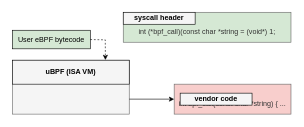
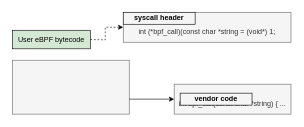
  <mxCell id="0" />
  <mxCell id="1" parent="0" />
  <mxCell id="2" value="" style="rounded=0;whiteSpace=wrap;html=1;strokeColor=#666666;fontColor=#333333;fillColor=#F5F5F5;" parent="1" vertex="1"><mxGeometry x="20" y="100" width="195" height="90" as="geometry" /></mxCell>
- <mxCell id="3" value="uBPF (ISA VM)" style="text;html=1;align=center;verticalAlign=middle;whiteSpace=wrap;rounded=0;strokeColor=#000000;fillColor=#F5F5F5;fontStyle=1;" parent="1" vertex="1"><mxGeometry x="20" y="100" width="195" height="40" as="geometry" /></mxCell>
  <mxCell id="4" value="User eBPF bytecode" style="rounded=0;whiteSpace=wrap;html=1;fillColor=#d5e8d4;" parent="1" vertex="1"><mxGeometry x="20" y="50" width="130" height="31" as="geometry" /></mxCell>
- <mxCell id="5" value="int (*bpf_call)(const char *string = (void*) 1;" style="rounded=0;whiteSpace=wrap;html=1;strokeColor=#666666;fontColor=#333333;fillColor=#d5e8d4;verticalAlign=bottom;spacingBottom=8;" parent="1" vertex="1"><mxGeometry x="205" y="20" width="280" height="50" as="geometry" /></mxCell>
+ <mxCell id="5" value="int (*bpf_call)(const char *string = (void*) 1;" style="rounded=0;whiteSpace=wrap;html=1;strokeColor=#666666;fontColor=#333333;fillColor=#F5F5F5;verticalAlign=bottom;spacingBottom=8;" parent="1" vertex="1"><mxGeometry x="205" y="20" width="280" height="50" as="geometry" /></mxCell>
  <mxCell id="6" value="syscall header" style="text;html=1;align=center;verticalAlign=middle;whiteSpace=wrap;rounded=0;strokeColor=#000000;fillColor=#F5F5F5;fontStyle=1;" parent="1" vertex="1"><mxGeometry x="205" y="20" width="120" height="20" as="geometry" /></mxCell>
+ <mxCell id="7" value="" style="endArrow=classic;html=1;rounded=0;fontFamily=Helvetica;fontSize=5;fontColor=#000000;exitX=1;exitY=0.5;exitDx=0;exitDy=0;dashed=1;entryX=0;entryY=0.5;entryDx=0;entryDy=0;" parent="1" source="4" target="5" edge="1"><mxGeometry width="50" height="50" relative="1" as="geometry"><mxPoint x="160" y="75.5" as="sourcePoint" /><mxPoint x="292.273" y="180.5" as="targetPoint" /><Array as="points"><mxPoint x="175" y="66" /><mxPoint x="175" y="45" /></Array></mxGeometry></mxCell>
  <mxCell id="8" value="" style="endArrow=classic;html=1;rounded=0;fontFamily=Helvetica;fontSize=12;fontColor=#000000;exitX=1;exitY=0.5;exitDx=0;exitDy=0;entryX=0;entryY=0.5;entryDx=0;entryDy=0;" parent="1" target="9" edge="1"><mxGeometry width="50" height="50" relative="1" as="geometry"><mxPoint x="215" y="165" as="sourcePoint" /><mxPoint x="285" y="165" as="targetPoint" /></mxGeometry></mxCell>
- <mxCell id="9" value="int bpf_call(const char *string) { ..." style="rounded=0;whiteSpace=wrap;html=1;strokeColor=#666666;fontColor=#333333;fillColor=#f8cecc;verticalAlign=bottom;spacingTop=0;spacingBottom=8;" parent="1" vertex="1"><mxGeometry x="290" y="140" width="195" height="50" as="geometry" /></mxCell>
+ <mxCell id="9" value="int bpf_call(const char *string) { ..." style="rounded=0;whiteSpace=wrap;html=1;strokeColor=#666666;fontColor=#333333;fillColor=#F5F5F5;verticalAlign=bottom;spacingTop=0;spacingBottom=8;" parent="1" vertex="1"><mxGeometry x="290" y="140" width="195" height="50" as="geometry" /></mxCell>
  <mxCell id="10" value="vendor code" style="text;html=1;align=center;verticalAlign=middle;whiteSpace=wrap;rounded=0;strokeColor=#000000;fillColor=#F5F5F5;fontStyle=1;" parent="1" vertex="1"><mxGeometry x="300" y="155" width="120" height="20" as="geometry" /></mxCell>
- <mxCell id="11" value="" style="endArrow=classic;html=1;rounded=0;fontFamily=Helvetica;fontSize=5;fontColor=#000000;exitX=1;exitY=0.5;exitDx=0;exitDy=0;dashed=1;entryX=0.796;entryY=-0.009;entryDx=0;entryDy=0;entryPerimeter=0;" edge="1" parent="1" source="4" target="3"><mxGeometry width="50" height="50" relative="1" as="geometry"><mxPoint x="160" y="75.5" as="sourcePoint" /><mxPoint x="215" y="55" as="targetPoint" /><Array as="points"><mxPoint x="175" y="66" /></Array></mxGeometry></mxCell>
